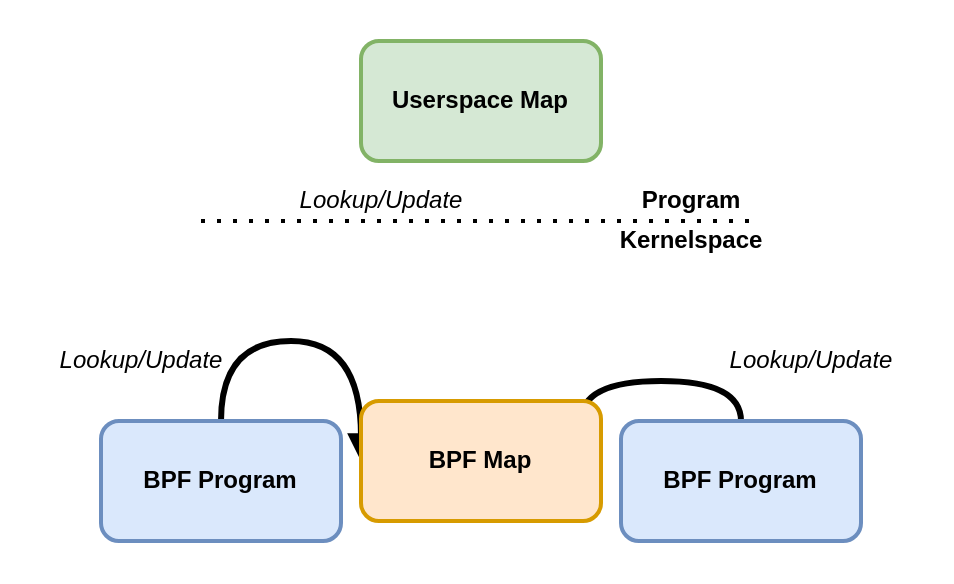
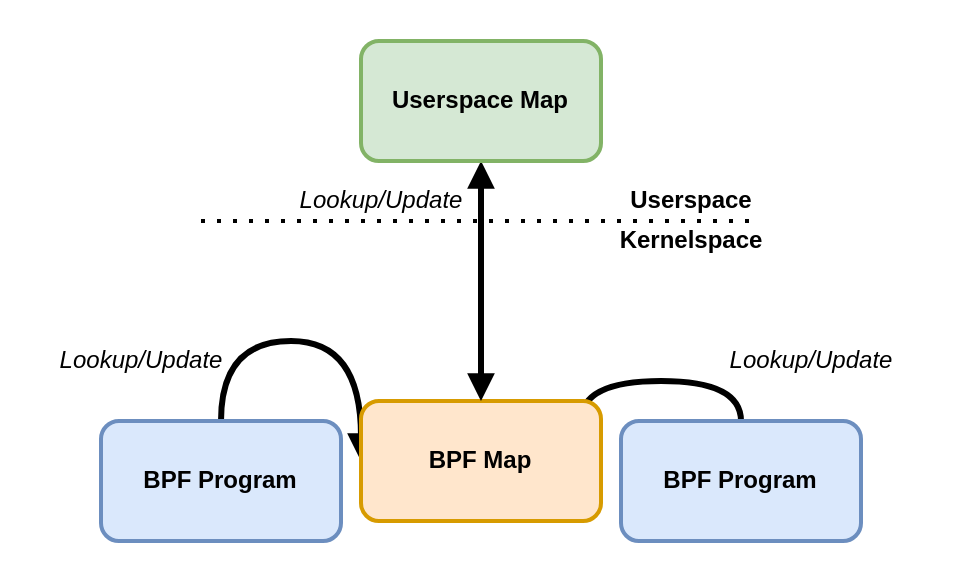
  <mxCell id="0" />
  <mxCell id="1" parent="0" />
  <mxCell id="2" style="edgeStyle=orthogonalEdgeStyle;rounded=0;orthogonalLoop=1;jettySize=auto;html=1;exitX=0.5;exitY=0;exitDx=0;exitDy=0;entryX=0;entryY=0.5;entryDx=0;entryDy=0;curved=1;strokeWidth=3;endArrow=block;endFill=1;" edge="1" parent="1" source="3" target="9"><mxGeometry relative="1" as="geometry"><Array as="points"><mxPoint x="110" y="170" /></Array></mxGeometry></mxCell>
  <mxCell id="3" value="BPF Program" style="rounded=1;whiteSpace=wrap;html=1;fillColor=#dae8fc;strokeColor=#6c8ebf;strokeWidth=2;fontStyle=1" vertex="1" parent="1"><mxGeometry x="50" y="210" width="120" height="60" as="geometry" /></mxCell>
  <mxCell id="4" value="" style="endArrow=none;dashed=1;html=1;dashPattern=1 3;strokeWidth=2;" edge="1" parent="1"><mxGeometry width="50" height="50" relative="1" as="geometry"><mxPoint x="100" y="110" as="sourcePoint" /><mxPoint x="380" y="110" as="targetPoint" /></mxGeometry></mxCell>
- <mxCell id="5" value="Program" style="text;html=1;align=center;verticalAlign=middle;resizable=0;points=[];autosize=1;strokeColor=none;fontStyle=1" vertex="1" parent="1"><mxGeometry x="305" y="90" width="80" height="20" as="geometry" /></mxCell>
+ <mxCell id="5" value="Userspace" style="text;html=1;align=center;verticalAlign=middle;resizable=0;points=[];autosize=1;strokeColor=none;fontStyle=1" vertex="1" parent="1"><mxGeometry x="305" y="90" width="80" height="20" as="geometry" /></mxCell>
  <mxCell id="6" value="Kernelspace" style="text;html=1;align=center;verticalAlign=middle;resizable=0;points=[];autosize=1;strokeColor=none;fontStyle=1" vertex="1" parent="1"><mxGeometry x="300" y="110" width="90" height="20" as="geometry" /></mxCell>
  <mxCell id="7" style="edgeStyle=orthogonalEdgeStyle;curved=1;rounded=0;orthogonalLoop=1;jettySize=auto;html=1;exitX=0.5;exitY=0;exitDx=0;exitDy=0;entryX=1;entryY=0.5;entryDx=0;entryDy=0;endArrow=block;endFill=1;strokeWidth=3;" edge="1" parent="1" source="8" target="9"><mxGeometry relative="1" as="geometry" /></mxCell>
  <mxCell id="8" value="BPF Program" style="rounded=1;whiteSpace=wrap;html=1;fillColor=#dae8fc;strokeColor=#6c8ebf;strokeWidth=2;fontStyle=1" vertex="1" parent="1"><mxGeometry x="310" y="210" width="120" height="60" as="geometry" /></mxCell>
  <mxCell id="9" value="BPF Map" style="rounded=1;whiteSpace=wrap;html=1;fillColor=#ffe6cc;strokeColor=#d79b00;strokeWidth=2;fontStyle=1" vertex="1" parent="1"><mxGeometry x="180" y="200" width="120" height="60" as="geometry" /></mxCell>
  <mxCell id="10" value="Lookup/Update" style="text;html=1;align=center;verticalAlign=middle;resizable=0;points=[];autosize=1;strokeColor=none;fontStyle=2" vertex="1" parent="1"><mxGeometry x="20" y="170" width="100" height="20" as="geometry" /></mxCell>
  <mxCell id="11" value="Lookup/Update" style="text;html=1;align=center;verticalAlign=middle;resizable=0;points=[];autosize=1;strokeColor=none;fontStyle=2" vertex="1" parent="1"><mxGeometry x="355" y="170" width="100" height="20" as="geometry" /></mxCell>
+ <mxCell id="12" style="edgeStyle=orthogonalEdgeStyle;curved=1;rounded=0;orthogonalLoop=1;jettySize=auto;html=1;exitX=0.5;exitY=1;exitDx=0;exitDy=0;endArrow=block;endFill=1;strokeWidth=3;startArrow=block;startFill=1;" edge="1" parent="1" source="13" target="9"><mxGeometry relative="1" as="geometry" /></mxCell>
  <mxCell id="13" value="Userspace Map" style="rounded=1;whiteSpace=wrap;html=1;fillColor=#d5e8d4;strokeColor=#82b366;strokeWidth=2;fontStyle=1" vertex="1" parent="1"><mxGeometry x="180" y="20" width="120" height="60" as="geometry" /></mxCell>
  <mxCell id="14" value="Lookup/Update" style="text;html=1;align=center;verticalAlign=middle;resizable=0;points=[];autosize=1;strokeColor=none;fontStyle=2" vertex="1" parent="1"><mxGeometry x="140" y="90" width="100" height="20" as="geometry" /></mxCell>
